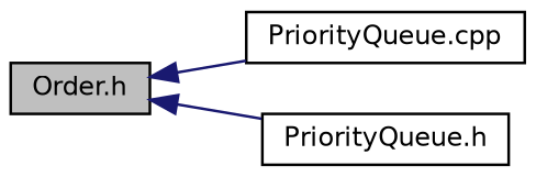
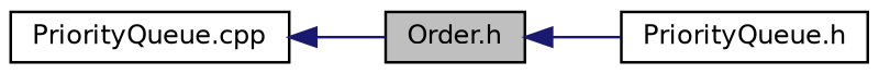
  digraph {
    rankdir=LR
    node [color=black fillcolor=white fontname=Helvetica fontsize=10 shape=record style=filled]
    edge [color=midnightblue dir=back fontname=Helvetica fontsize=10 labelfontname=Helvetica labelfontsize=10 style=solid]
    n1 [fillcolor=grey75 fontcolor=black height=0.2 label="Order.h" width=0.4]
    n2 [height=0.2 label="PriorityQueue.cpp" width=0.4]
    n3 [height=0.2 label="PriorityQueue.h" width=0.4]
-   n1 -> n2
+   n2 -> n1
    n1 -> n3
  }
